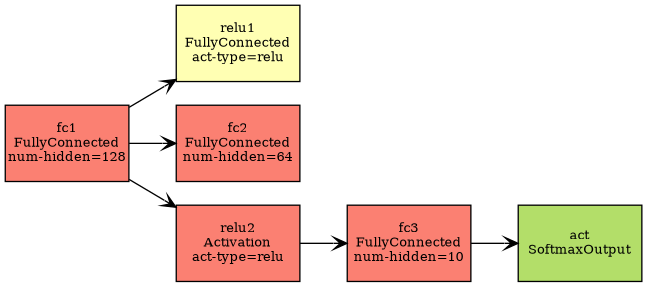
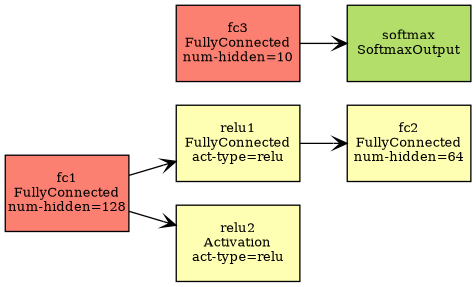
  digraph {
    rankdir=RL
    node [fillcolor="#fb8072" fixedsize=true fontsize=10 shape=box style=filled]
    edge [arrowtail=open dir=back fontsize=10]
    n1 [height=0.8034 label="fc1\nFullyConnected\nnum-hidden=128" width=1.3]
    n2 [fillcolor="#ffffb3" height=0.8034 label="relu1\nFullyConnected\nact-type=relu" width=1.3]
-   n3 [height=0.8034 label="fc2\nFullyConnected\nnum-hidden=64" width=1.3]
-   n4 [height=0.8034 label="relu2\nActivation\nact-type=relu" width=1.3]
+   n3 [fillcolor="#ffffb3" height=0.8034 label="fc2\nFullyConnected\nnum-hidden=64" width=1.3]
+   n4 [fillcolor="#ffffb3" height=0.8034 label="relu2\nActivation\nact-type=relu" width=1.3]
    n5 [height=0.8034 label="fc3\nFullyConnected\nnum-hidden=10" width=1.3]
-   n6 [fillcolor="#b3de69" height=0.8034 label="act\nSoftmaxOutput" width=1.3]
+   n6 [fillcolor="#b3de69" height=0.8034 label="softmax\nSoftmaxOutput" width=1.3]
    n2 -> n1
-   n3 -> n1
+   n3 -> n2
    n4 -> n1
-   n5 -> n4
    n6 -> n5
  }
